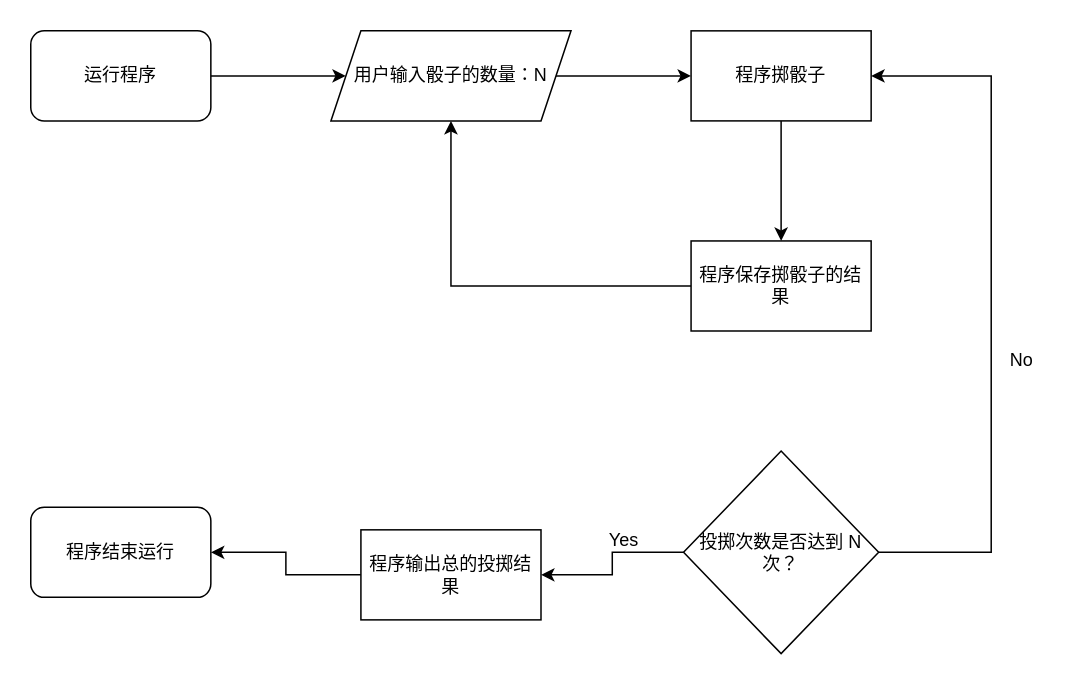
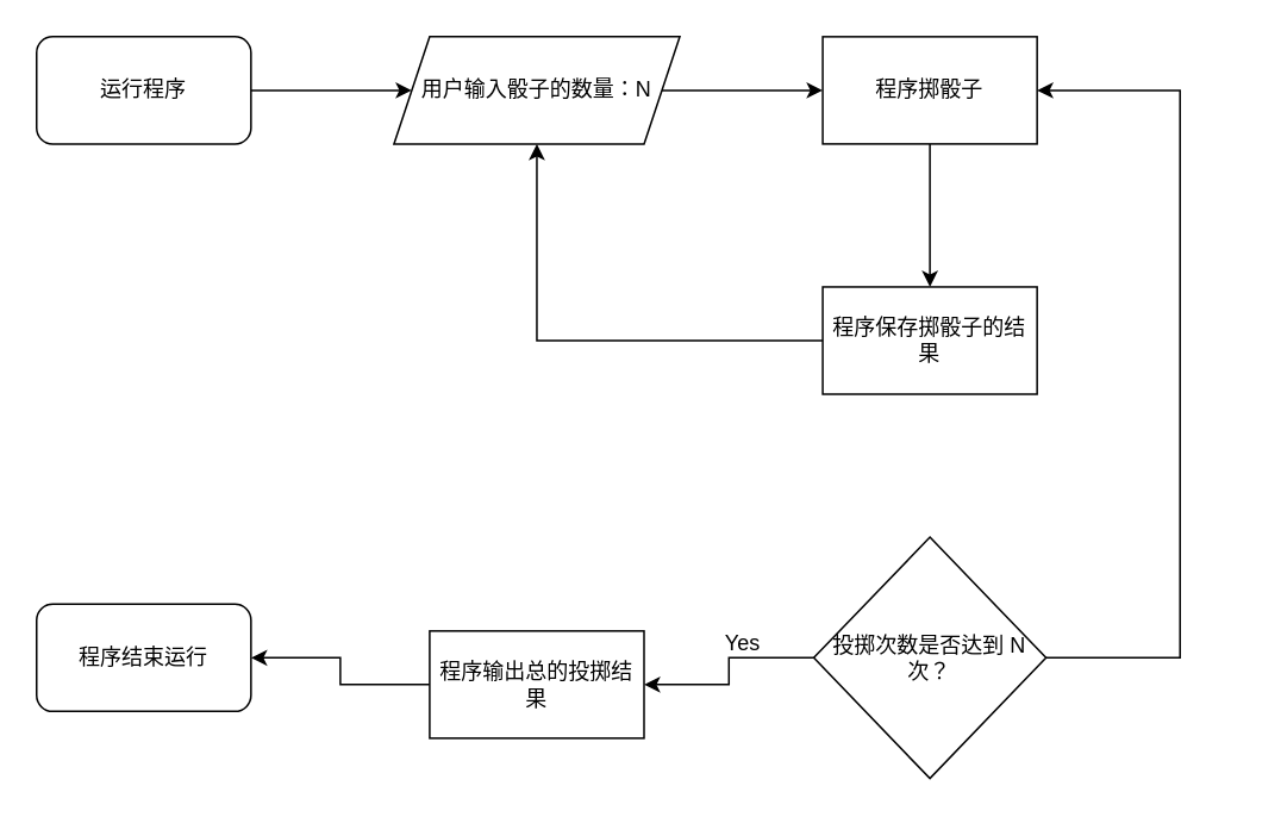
  <mxCell id="0" />
  <mxCell id="1" parent="0" />
  <mxCell id="2" value="" style="edgeStyle=orthogonalEdgeStyle;rounded=0;orthogonalLoop=1;jettySize=auto;html=1;" edge="1" parent="1" source="3" target="5"><mxGeometry relative="1" as="geometry" /></mxCell>
  <mxCell id="3" value="运行程序" style="rounded=1;whiteSpace=wrap;html=1;" vertex="1" parent="1"><mxGeometry y="20" width="120" height="60" as="geometry" x="20" /></mxCell>
  <mxCell id="4" value="" style="edgeStyle=orthogonalEdgeStyle;rounded=0;orthogonalLoop=1;jettySize=auto;html=1;" edge="1" parent="1" source="5" target="7"><mxGeometry relative="1" as="geometry" /></mxCell>
  <mxCell id="5" value="用户输入骰子的数量：N" style="shape=parallelogram;perimeter=parallelogramPerimeter;whiteSpace=wrap;html=1;fixedSize=1;" vertex="1" parent="1"><mxGeometry x="220" y="20" width="160" height="60" as="geometry" /></mxCell>
  <mxCell id="6" value="" style="edgeStyle=orthogonalEdgeStyle;rounded=0;orthogonalLoop=1;jettySize=auto;html=1;" edge="1" parent="1" source="7" target="9"><mxGeometry relative="1" as="geometry" /></mxCell>
  <mxCell id="7" value="程序掷骰子" style="whiteSpace=wrap;html=1;" vertex="1" parent="1"><mxGeometry x="460" y="20" width="120" height="60" as="geometry" /></mxCell>
  <mxCell id="8" value="" style="edgeStyle=orthogonalEdgeStyle;rounded=0;orthogonalLoop=1;jettySize=auto;html=1;" edge="1" parent="1" source="9" target="5"><mxGeometry relative="1" as="geometry" /></mxCell>
  <mxCell id="9" value="程序保存掷骰子的结果" style="whiteSpace=wrap;html=1;" vertex="1" parent="1"><mxGeometry x="460" y="160" width="120" height="60" as="geometry" /></mxCell>
  <mxCell id="10" value="" style="edgeStyle=orthogonalEdgeStyle;rounded=0;orthogonalLoop=1;jettySize=auto;html=1;" edge="1" parent="1" source="11" target="15"><mxGeometry relative="1" as="geometry" /></mxCell>
  <mxCell id="11" value="程序输出总的投掷结果" style="whiteSpace=wrap;html=1;" vertex="1" parent="1"><mxGeometry x="240" y="352.5" width="120" height="60" as="geometry" /></mxCell>
  <mxCell id="12" value="" style="edgeStyle=orthogonalEdgeStyle;rounded=0;orthogonalLoop=1;jettySize=auto;html=1;" edge="1" parent="1" source="14" target="11"><mxGeometry relative="1" as="geometry" /></mxCell>
  <mxCell id="13" style="edgeStyle=orthogonalEdgeStyle;rounded=0;orthogonalLoop=1;jettySize=auto;html=1;entryX=1;entryY=0.5;entryDx=0;entryDy=0;" edge="1" parent="1" source="14" target="7"><mxGeometry relative="1" as="geometry"><Array as="points"><mxPoint x="660" y="368" /><mxPoint x="660" y="50" /></Array></mxGeometry></mxCell>
  <mxCell id="14" value="&lt;span&gt;投掷次数是否达到 N 次？&lt;/span&gt;" style="rhombus;whiteSpace=wrap;html=1;" vertex="1" parent="1"><mxGeometry x="455" y="300" width="130" height="135" as="geometry" /></mxCell>
  <mxCell id="15" value="程序结束运行" style="rounded=1;whiteSpace=wrap;html=1;" vertex="1" parent="1"><mxGeometry y="337.5" width="120" height="60" as="geometry" x="20" /></mxCell>
  <mxCell id="16" value="Yes" style="text;html=1;align=center;verticalAlign=middle;resizable=0;points=[];autosize=1;strokeColor=none;fillColor=none;" vertex="1" parent="1"><mxGeometry x="400" y="350" width="30" height="20" as="geometry" /></mxCell>
- <mxCell id="17" value="No" style="text;html=1;align=center;verticalAlign=middle;resizable=0;points=[];autosize=1;strokeColor=none;fillColor=none;" vertex="1" parent="1"><mxGeometry x="665" y="230" width="30" height="20" as="geometry" /></mxCell>
